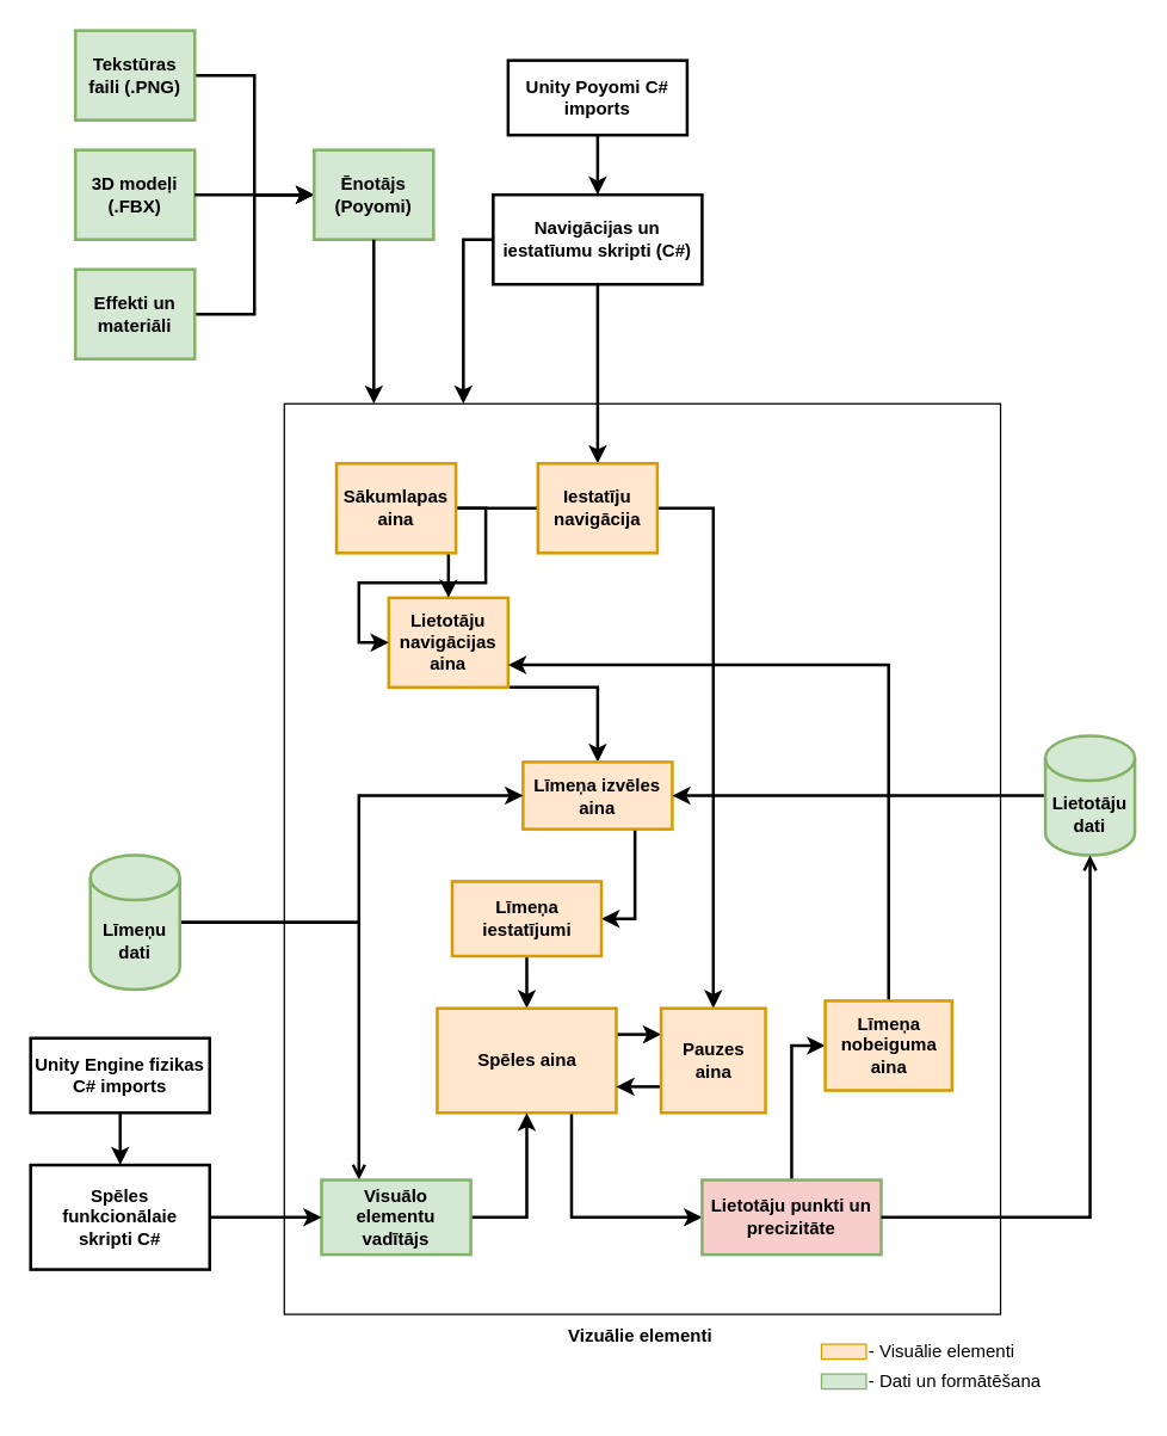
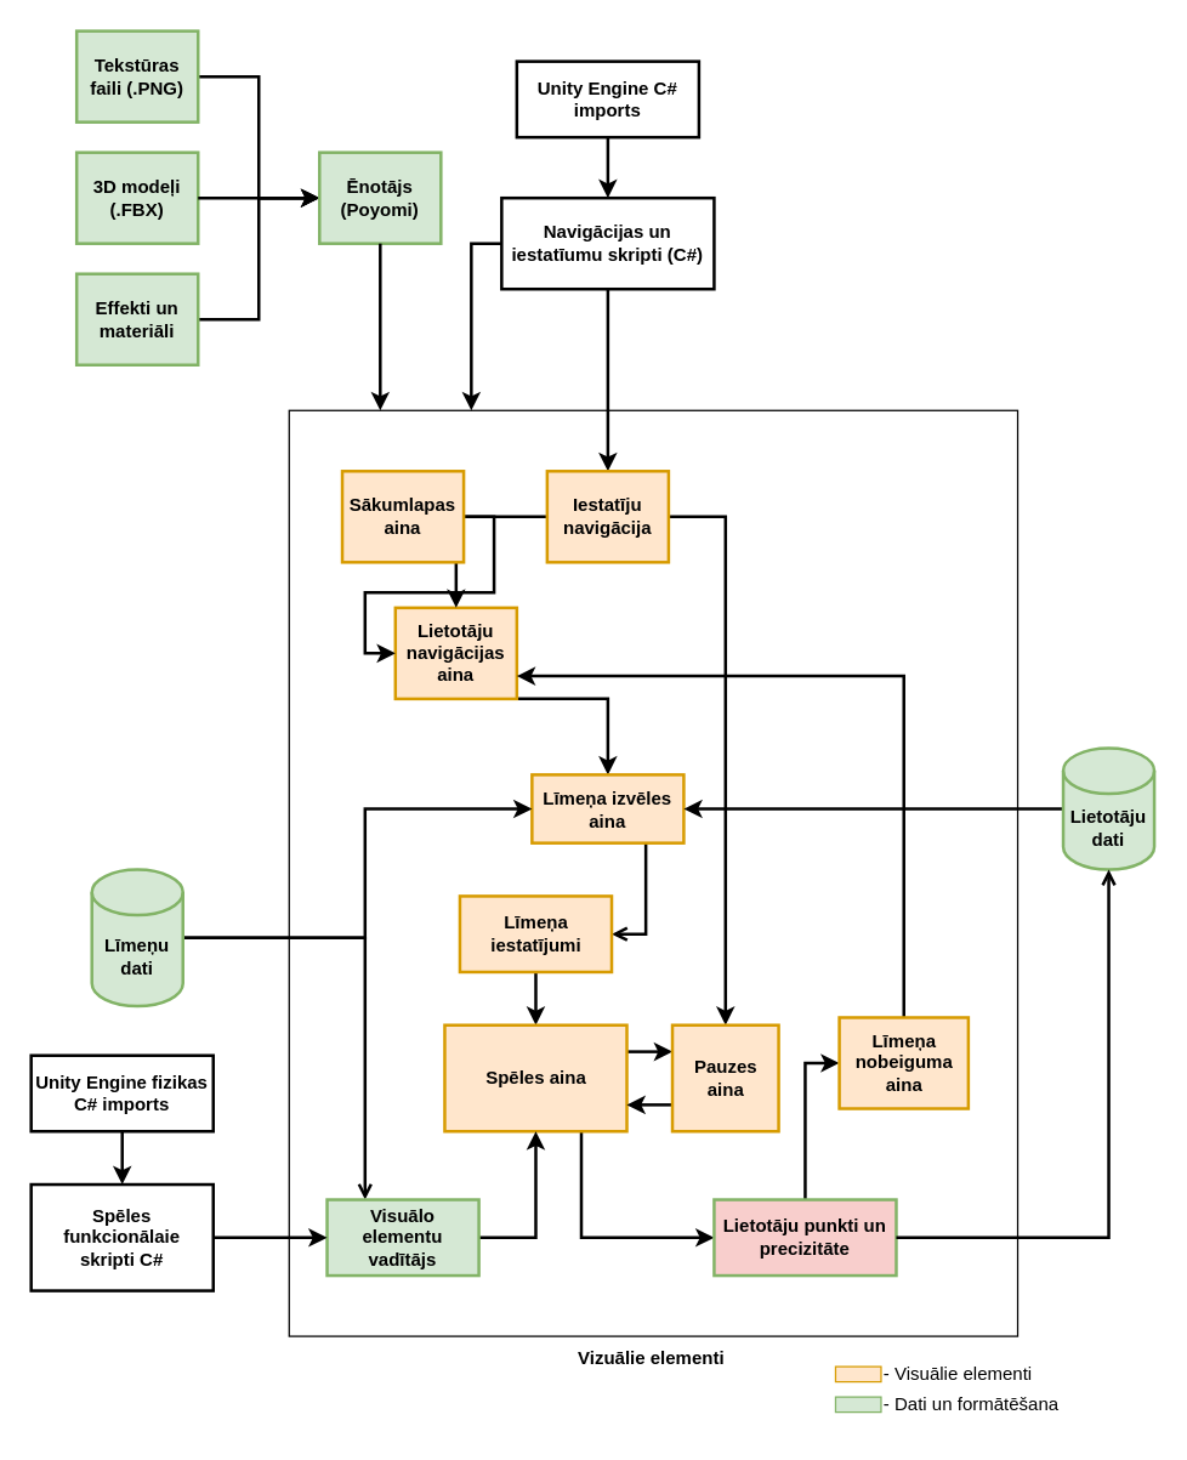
  <mxCell id="0" />
  <mxCell id="1" parent="0" />
  <mxCell id="2" value="" style="rounded=0;whiteSpace=wrap;html=1;" vertex="1" parent="1"><mxGeometry x="190" y="270" width="480" height="610" as="geometry" /></mxCell>
  <mxCell id="3" value="3D modeļi (.FBX)" style="rounded=0;whiteSpace=wrap;html=1;fontStyle=1;strokeWidth=2;fillColor=#d5e8d4;strokeColor=#82b366;" vertex="1" parent="1"><mxGeometry x="50" y="100" width="80" height="60" as="geometry" /></mxCell>
  <mxCell id="4" style="edgeStyle=orthogonalEdgeStyle;rounded=0;orthogonalLoop=1;jettySize=auto;html=1;exitX=1;exitY=0.5;exitDx=0;exitDy=0;strokeWidth=2;entryX=0;entryY=0.5;entryDx=0;entryDy=0;" edge="1" parent="1" source="5" target="9"><mxGeometry relative="1" as="geometry"><mxPoint x="210.034" y="100" as="targetPoint" /></mxGeometry></mxCell>
  <mxCell id="5" value="Tekstūras faili (.PNG)" style="rounded=0;whiteSpace=wrap;html=1;fontStyle=1;strokeWidth=2;fillColor=#d5e8d4;strokeColor=#82b366;" vertex="1" parent="1"><mxGeometry x="50" y="20" width="80" height="60" as="geometry" /></mxCell>
  <mxCell id="6" style="edgeStyle=orthogonalEdgeStyle;rounded=0;orthogonalLoop=1;jettySize=auto;html=1;exitX=1;exitY=0.5;exitDx=0;exitDy=0;strokeWidth=2;entryX=0;entryY=0.5;entryDx=0;entryDy=0;" edge="1" parent="1" source="7" target="9"><mxGeometry relative="1" as="geometry"><mxPoint x="210" y="130" as="targetPoint" /></mxGeometry></mxCell>
  <mxCell id="7" value="Effekti un materiāli" style="rounded=0;whiteSpace=wrap;html=1;fontStyle=1;strokeWidth=2;fillColor=#d5e8d4;strokeColor=#82b366;" vertex="1" parent="1"><mxGeometry x="50" y="180" width="80" height="60" as="geometry" /></mxCell>
  <mxCell id="8" style="edgeStyle=orthogonalEdgeStyle;rounded=0;orthogonalLoop=1;jettySize=auto;html=1;exitX=1;exitY=0.5;exitDx=0;exitDy=0;entryX=0;entryY=0.5;entryDx=0;entryDy=0;strokeWidth=2;" edge="1" parent="1" source="3" target="9"><mxGeometry relative="1" as="geometry"><mxPoint x="170" y="130" as="targetPoint" /><Array as="points" /></mxGeometry></mxCell>
  <mxCell id="9" value="Ēnotājs (Poyomi)" style="rounded=0;whiteSpace=wrap;html=1;fontStyle=1;strokeWidth=2;fillColor=#d5e8d4;strokeColor=#82b366;" vertex="1" parent="1"><mxGeometry x="210" y="100" width="80" height="60" as="geometry" /></mxCell>
  <mxCell id="10" style="edgeStyle=orthogonalEdgeStyle;rounded=0;orthogonalLoop=1;jettySize=auto;html=1;exitX=0;exitY=0.5;exitDx=0;exitDy=0;entryX=0.25;entryY=0;entryDx=0;entryDy=0;strokeColor=default;strokeWidth=2;align=center;verticalAlign=middle;fontFamily=Helvetica;fontSize=12;fontColor=default;fontStyle=1;labelBackgroundColor=default;endArrow=classic;" edge="1" parent="1" source="12" target="2"><mxGeometry relative="1" as="geometry" /></mxCell>
  <mxCell id="11" style="edgeStyle=orthogonalEdgeStyle;rounded=0;orthogonalLoop=1;jettySize=auto;html=1;exitX=0.5;exitY=1;exitDx=0;exitDy=0;entryX=0.5;entryY=0;entryDx=0;entryDy=0;strokeColor=default;strokeWidth=2;align=center;verticalAlign=middle;fontFamily=Helvetica;fontSize=12;fontColor=default;fontStyle=1;labelBackgroundColor=default;endArrow=classic;" edge="1" parent="1" source="12" target="24"><mxGeometry relative="1" as="geometry" /></mxCell>
  <mxCell id="12" value="Navigācijas un iestatīumu skripti (C#)" style="rounded=0;whiteSpace=wrap;html=1;fontStyle=1;strokeWidth=2;" vertex="1" parent="1"><mxGeometry x="330" y="130" width="140" height="60" as="geometry" /></mxCell>
  <mxCell id="13" style="edgeStyle=orthogonalEdgeStyle;rounded=0;orthogonalLoop=1;jettySize=auto;html=1;exitX=0.5;exitY=1;exitDx=0;exitDy=0;entryX=0.5;entryY=0;entryDx=0;entryDy=0;strokeWidth=2;" edge="1" parent="1" source="14" target="18"><mxGeometry relative="1" as="geometry"><Array as="points"><mxPoint x="400" y="500" /><mxPoint x="400" y="500" /></Array></mxGeometry></mxCell>
  <mxCell id="14" value="Lietotāju navigācijas aina" style="rounded=0;whiteSpace=wrap;html=1;fontStyle=1;strokeWidth=2;fillColor=#ffe6cc;strokeColor=#d79b00;" vertex="1" parent="1"><mxGeometry x="260" y="400" width="80" height="60" as="geometry" /></mxCell>
  <mxCell id="15" style="edgeStyle=orthogonalEdgeStyle;rounded=0;orthogonalLoop=1;jettySize=auto;html=1;exitX=0.5;exitY=1;exitDx=0;exitDy=0;entryX=0.5;entryY=0;entryDx=0;entryDy=0;strokeWidth=2;" edge="1" parent="1" source="16" target="12"><mxGeometry relative="1" as="geometry" /></mxCell>
- <mxCell id="16" value="Unity Poyomi C# imports" style="rounded=0;whiteSpace=wrap;html=1;fontStyle=1;strokeWidth=2;" vertex="1" parent="1"><mxGeometry x="340" y="40" width="120" height="50" as="geometry" /></mxCell>
- <mxCell id="17" style="edgeStyle=orthogonalEdgeStyle;rounded=0;orthogonalLoop=1;jettySize=auto;html=1;exitX=0.75;exitY=1;exitDx=0;exitDy=0;entryX=1;entryY=0.5;entryDx=0;entryDy=0;strokeColor=default;strokeWidth=2;align=center;verticalAlign=middle;fontFamily=Helvetica;fontSize=12;fontColor=default;fontStyle=1;labelBackgroundColor=default;endArrow=classic;" edge="1" parent="1" source="18" target="27"><mxGeometry relative="1" as="geometry"><Array as="points"><mxPoint x="425" y="615" /></Array></mxGeometry></mxCell>
+ <mxCell id="16" value="Unity Engine C# imports" style="rounded=0;whiteSpace=wrap;html=1;fontStyle=1;strokeWidth=2;" vertex="1" parent="1"><mxGeometry x="340" y="40" width="120" height="50" as="geometry" /></mxCell>
+ <mxCell id="17" style="edgeStyle=orthogonalEdgeStyle;rounded=0;orthogonalLoop=1;jettySize=auto;html=1;exitX=0.75;exitY=1;exitDx=0;exitDy=0;entryX=1;entryY=0.5;entryDx=0;entryDy=0;strokeColor=default;strokeWidth=2;align=center;verticalAlign=middle;fontFamily=Helvetica;fontSize=12;fontColor=default;fontStyle=1;labelBackgroundColor=default;endArrow=open;" edge="1" parent="1" source="18" target="27"><mxGeometry relative="1" as="geometry"><Array as="points"><mxPoint x="425" y="615" /></Array></mxGeometry></mxCell>
  <mxCell id="18" value="Līmeņa izvēles aina" style="rounded=0;whiteSpace=wrap;html=1;fontStyle=1;strokeWidth=2;fillColor=#ffe6cc;strokeColor=#d79b00;" vertex="1" parent="1"><mxGeometry x="350" y="510" width="100" height="45" as="geometry" /></mxCell>
  <mxCell id="19" style="edgeStyle=orthogonalEdgeStyle;rounded=0;orthogonalLoop=1;jettySize=auto;html=1;exitX=1;exitY=0.5;exitDx=0;exitDy=0;exitPerimeter=0;entryX=0.25;entryY=0;entryDx=0;entryDy=0;strokeColor=default;strokeWidth=2;align=center;verticalAlign=middle;fontFamily=Helvetica;fontSize=12;fontColor=default;fontStyle=1;labelBackgroundColor=default;endArrow=open;" edge="1" parent="1" source="21" target="33"><mxGeometry relative="1" as="geometry" /></mxCell>
  <mxCell id="20" style="edgeStyle=orthogonalEdgeStyle;rounded=0;orthogonalLoop=1;jettySize=auto;html=1;exitX=1;exitY=0.5;exitDx=0;exitDy=0;exitPerimeter=0;entryX=0;entryY=0.5;entryDx=0;entryDy=0;strokeColor=default;strokeWidth=2;align=center;verticalAlign=middle;fontFamily=Helvetica;fontSize=12;fontColor=default;fontStyle=1;labelBackgroundColor=default;endArrow=classic;" edge="1" parent="1" source="21" target="18"><mxGeometry relative="1" as="geometry"><Array as="points"><mxPoint x="240" y="618" /><mxPoint x="240" y="532" /></Array></mxGeometry></mxCell>
  <mxCell id="21" value="&lt;b&gt;Līmeņu dati&lt;/b&gt;" style="shape=cylinder3;whiteSpace=wrap;html=1;boundedLbl=1;backgroundOutline=1;size=15;strokeWidth=2;fillColor=#d5e8d4;strokeColor=#82b366;" vertex="1" parent="1"><mxGeometry x="60" y="572.5" width="60" height="90" as="geometry" /></mxCell>
  <mxCell id="22" value="" style="edgeStyle=orthogonalEdgeStyle;rounded=0;orthogonalLoop=1;jettySize=auto;html=1;strokeColor=default;strokeWidth=2;align=center;verticalAlign=middle;fontFamily=Helvetica;fontSize=12;fontColor=default;fontStyle=1;labelBackgroundColor=default;endArrow=classic;" edge="1" parent="1" source="24" target="14"><mxGeometry relative="1" as="geometry" /></mxCell>
  <mxCell id="23" style="edgeStyle=orthogonalEdgeStyle;rounded=0;orthogonalLoop=1;jettySize=auto;html=1;exitX=1;exitY=0.5;exitDx=0;exitDy=0;strokeColor=default;strokeWidth=2;align=center;verticalAlign=middle;fontFamily=Helvetica;fontSize=12;fontColor=default;fontStyle=1;labelBackgroundColor=default;endArrow=classic;" edge="1" parent="1" source="24" target="43"><mxGeometry relative="1" as="geometry" /></mxCell>
  <mxCell id="24" value="Iestatīju navigācija" style="rounded=0;whiteSpace=wrap;html=1;fontStyle=1;strokeWidth=2;fillColor=#ffe6cc;strokeColor=#d79b00;" vertex="1" parent="1"><mxGeometry x="360" y="310" width="80" height="60" as="geometry" /></mxCell>
  <mxCell id="25" style="edgeStyle=orthogonalEdgeStyle;rounded=0;orthogonalLoop=1;jettySize=auto;html=1;exitX=0.5;exitY=1;exitDx=0;exitDy=0;strokeWidth=2;" edge="1" parent="1" source="9"><mxGeometry relative="1" as="geometry"><mxPoint x="250" y="270" as="targetPoint" /></mxGeometry></mxCell>
  <mxCell id="26" style="edgeStyle=orthogonalEdgeStyle;rounded=0;orthogonalLoop=1;jettySize=auto;html=1;exitX=0.5;exitY=1;exitDx=0;exitDy=0;entryX=0.5;entryY=0;entryDx=0;entryDy=0;strokeColor=default;strokeWidth=2;align=center;verticalAlign=middle;fontFamily=Helvetica;fontSize=12;fontColor=default;fontStyle=1;labelBackgroundColor=default;endArrow=classic;" edge="1" parent="1" source="27" target="31"><mxGeometry relative="1" as="geometry" /></mxCell>
  <mxCell id="27" value="Līmeņa iestatījumi" style="rounded=0;whiteSpace=wrap;html=1;fontStyle=1;strokeWidth=2;fillColor=#ffe6cc;strokeColor=#d79b00;" vertex="1" parent="1"><mxGeometry x="302.5" y="590" width="100" height="50" as="geometry" /></mxCell>
  <mxCell id="28" value="&lt;b&gt;Vizuālie elementi&amp;nbsp;&lt;/b&gt;" style="text;html=1;align=center;verticalAlign=middle;resizable=0;points=[];autosize=1;strokeColor=none;fillColor=none;" vertex="1" parent="1"><mxGeometry x="370" y="880" width="120" height="30" as="geometry" /></mxCell>
  <mxCell id="29" style="edgeStyle=orthogonalEdgeStyle;rounded=0;orthogonalLoop=1;jettySize=auto;html=1;exitX=0.75;exitY=1;exitDx=0;exitDy=0;entryX=0;entryY=0.5;entryDx=0;entryDy=0;strokeColor=default;strokeWidth=2;align=center;verticalAlign=middle;fontFamily=Helvetica;fontSize=12;fontColor=default;fontStyle=1;labelBackgroundColor=default;endArrow=classic;" edge="1" parent="1" source="31" target="41"><mxGeometry relative="1" as="geometry" /></mxCell>
  <mxCell id="30" style="edgeStyle=orthogonalEdgeStyle;rounded=0;orthogonalLoop=1;jettySize=auto;html=1;exitX=1;exitY=0.25;exitDx=0;exitDy=0;entryX=0;entryY=0.25;entryDx=0;entryDy=0;strokeColor=default;strokeWidth=2;align=center;verticalAlign=middle;fontFamily=Helvetica;fontSize=12;fontColor=default;fontStyle=1;labelBackgroundColor=default;endArrow=classic;" edge="1" parent="1" source="31" target="43"><mxGeometry relative="1" as="geometry" /></mxCell>
  <mxCell id="31" value="Spēles aina" style="rounded=0;whiteSpace=wrap;html=1;strokeColor=#d79b00;strokeWidth=2;align=center;verticalAlign=middle;fontFamily=Helvetica;fontSize=12;fontStyle=1;fillColor=#ffe6cc;" vertex="1" parent="1"><mxGeometry x="292.5" y="675" width="120" height="70" as="geometry" /></mxCell>
  <mxCell id="32" style="edgeStyle=orthogonalEdgeStyle;rounded=0;orthogonalLoop=1;jettySize=auto;html=1;exitX=1;exitY=0.5;exitDx=0;exitDy=0;entryX=0.5;entryY=1;entryDx=0;entryDy=0;strokeColor=default;strokeWidth=2;align=center;verticalAlign=middle;fontFamily=Helvetica;fontSize=12;fontColor=default;fontStyle=1;labelBackgroundColor=default;endArrow=classic;" edge="1" parent="1" source="33" target="31"><mxGeometry relative="1" as="geometry" /></mxCell>
  <mxCell id="33" value="Visuālo elementu vadītājs" style="rounded=0;whiteSpace=wrap;html=1;fontStyle=1;strokeWidth=2;fillColor=#d5e8d4;strokeColor=#82b366;" vertex="1" parent="1"><mxGeometry x="215" y="790" width="100" height="50" as="geometry" /></mxCell>
  <mxCell id="34" value="" style="rounded=0;whiteSpace=wrap;html=1;strokeColor=#d79b00;strokeWidth=1;align=center;verticalAlign=middle;fontFamily=Helvetica;fontSize=12;fontStyle=1;fillColor=#ffe6cc;" vertex="1" parent="1"><mxGeometry x="550" y="900" width="30" height="10" as="geometry" /></mxCell>
  <mxCell id="35" value="" style="rounded=0;whiteSpace=wrap;html=1;strokeColor=#82b366;strokeWidth=1;align=center;verticalAlign=middle;fontFamily=Helvetica;fontSize=12;fontStyle=1;fillColor=#d5e8d4;" vertex="1" parent="1"><mxGeometry x="550" y="920" width="30" height="10" as="geometry" /></mxCell>
  <mxCell id="36" value="- Visuālie elementi" style="text;html=1;align=left;verticalAlign=middle;resizable=0;points=[];autosize=1;strokeColor=none;fillColor=none;fontFamily=Helvetica;fontSize=12;fontColor=default;fontStyle=0;" vertex="1" parent="1"><mxGeometry x="580" y="890" width="120" height="30" as="geometry" /></mxCell>
  <mxCell id="37" value="- Dati un formātēšana" style="text;html=1;align=left;verticalAlign=middle;resizable=0;points=[];autosize=1;strokeColor=none;fillColor=none;fontFamily=Helvetica;fontSize=12;fontColor=default;fontStyle=0;" vertex="1" parent="1"><mxGeometry x="580" y="910" width="140" height="30" as="geometry" /></mxCell>
  <mxCell id="38" style="edgeStyle=orthogonalEdgeStyle;rounded=0;orthogonalLoop=1;jettySize=auto;html=1;exitX=1;exitY=0.5;exitDx=0;exitDy=0;entryX=0;entryY=0.5;entryDx=0;entryDy=0;strokeColor=default;strokeWidth=2;align=center;verticalAlign=middle;fontFamily=Helvetica;fontSize=12;fontColor=default;fontStyle=1;labelBackgroundColor=default;endArrow=classic;" edge="1" parent="1" source="39" target="14"><mxGeometry relative="1" as="geometry" /></mxCell>
  <mxCell id="39" value="Sākumlapas aina" style="rounded=0;whiteSpace=wrap;html=1;fontStyle=1;strokeWidth=2;fillColor=#ffe6cc;strokeColor=#d79b00;" vertex="1" parent="1"><mxGeometry x="225" y="310" width="80" height="60" as="geometry" /></mxCell>
  <mxCell id="40" style="edgeStyle=orthogonalEdgeStyle;rounded=0;orthogonalLoop=1;jettySize=auto;html=1;exitX=0.5;exitY=0;exitDx=0;exitDy=0;entryX=0;entryY=0.5;entryDx=0;entryDy=0;strokeColor=default;strokeWidth=2;align=center;verticalAlign=middle;fontFamily=Helvetica;fontSize=12;fontColor=default;fontStyle=1;labelBackgroundColor=default;endArrow=classic;" edge="1" parent="1" source="41" target="45"><mxGeometry relative="1" as="geometry" /></mxCell>
  <mxCell id="41" value="Lietotāju punkti un precizitāte" style="rounded=0;whiteSpace=wrap;html=1;strokeColor=#82b366;strokeWidth=2;align=center;verticalAlign=middle;fontFamily=Helvetica;fontSize=12;fontStyle=1;fillColor=#f8cecc;" vertex="1" parent="1"><mxGeometry x="470" y="790" width="120" height="50" as="geometry" /></mxCell>
  <mxCell id="42" style="edgeStyle=orthogonalEdgeStyle;rounded=0;orthogonalLoop=1;jettySize=auto;html=1;exitX=0;exitY=0.75;exitDx=0;exitDy=0;entryX=1;entryY=0.75;entryDx=0;entryDy=0;strokeColor=default;strokeWidth=2;align=center;verticalAlign=middle;fontFamily=Helvetica;fontSize=12;fontColor=default;fontStyle=1;labelBackgroundColor=default;endArrow=classic;" edge="1" parent="1" source="43" target="31"><mxGeometry relative="1" as="geometry" /></mxCell>
  <mxCell id="43" value="Pauzes aina" style="rounded=0;whiteSpace=wrap;html=1;fontStyle=1;strokeWidth=2;fillColor=#ffe6cc;strokeColor=#d79b00;" vertex="1" parent="1"><mxGeometry x="442.5" y="675" width="70" height="70" as="geometry" /></mxCell>
  <mxCell id="44" style="edgeStyle=orthogonalEdgeStyle;rounded=0;orthogonalLoop=1;jettySize=auto;html=1;exitX=0.5;exitY=0;exitDx=0;exitDy=0;entryX=1;entryY=0.75;entryDx=0;entryDy=0;strokeColor=default;strokeWidth=2;align=center;verticalAlign=middle;fontFamily=Helvetica;fontSize=12;fontColor=default;fontStyle=1;labelBackgroundColor=default;endArrow=classic;" edge="1" parent="1" source="45" target="14"><mxGeometry relative="1" as="geometry" /></mxCell>
  <mxCell id="45" value="Līmeņa nobeiguma aina" style="rounded=0;whiteSpace=wrap;html=1;strokeColor=#d79b00;strokeWidth=2;align=center;verticalAlign=middle;fontFamily=Helvetica;fontSize=12;fontStyle=1;fillColor=#ffe6cc;" vertex="1" parent="1"><mxGeometry x="552.5" y="670" width="85" height="60" as="geometry" /></mxCell>
  <mxCell id="46" style="edgeStyle=orthogonalEdgeStyle;rounded=0;orthogonalLoop=1;jettySize=auto;html=1;exitX=0;exitY=0.5;exitDx=0;exitDy=0;exitPerimeter=0;strokeColor=default;strokeWidth=2;align=center;verticalAlign=middle;fontFamily=Helvetica;fontSize=12;fontColor=default;fontStyle=1;labelBackgroundColor=default;endArrow=classic;" edge="1" parent="1" source="47" target="18"><mxGeometry relative="1" as="geometry" /></mxCell>
  <mxCell id="47" value="&lt;b&gt;Lietotāju dati&lt;/b&gt;" style="shape=cylinder3;whiteSpace=wrap;html=1;boundedLbl=1;backgroundOutline=1;size=15;strokeWidth=2;fillColor=#d5e8d4;strokeColor=#82b366;" vertex="1" parent="1"><mxGeometry x="700" y="492.5" width="60" height="80" as="geometry" /></mxCell>
  <mxCell id="48" style="edgeStyle=orthogonalEdgeStyle;rounded=0;orthogonalLoop=1;jettySize=auto;html=1;exitX=1;exitY=0.5;exitDx=0;exitDy=0;entryX=0.5;entryY=1;entryDx=0;entryDy=0;entryPerimeter=0;strokeColor=default;strokeWidth=2;align=center;verticalAlign=middle;fontFamily=Helvetica;fontSize=12;fontColor=default;fontStyle=1;labelBackgroundColor=default;endArrow=open;" edge="1" parent="1" source="41" target="47"><mxGeometry relative="1" as="geometry" /></mxCell>
  <mxCell id="49" style="edgeStyle=orthogonalEdgeStyle;rounded=0;orthogonalLoop=1;jettySize=auto;html=1;exitX=1;exitY=0.5;exitDx=0;exitDy=0;strokeColor=default;strokeWidth=2;align=center;verticalAlign=middle;fontFamily=Helvetica;fontSize=12;fontColor=default;fontStyle=1;labelBackgroundColor=default;endArrow=classic;" edge="1" parent="1" source="50" target="33"><mxGeometry relative="1" as="geometry" /></mxCell>
  <mxCell id="50" value="Spēles funkcionālaie &lt;br&gt;skripti C#" style="rounded=0;whiteSpace=wrap;html=1;fontStyle=1;strokeWidth=2;" vertex="1" parent="1"><mxGeometry x="20" y="780" width="120" height="70" as="geometry" /></mxCell>
  <mxCell id="51" style="edgeStyle=orthogonalEdgeStyle;rounded=0;orthogonalLoop=1;jettySize=auto;html=1;exitX=0.5;exitY=1;exitDx=0;exitDy=0;entryX=0.5;entryY=0;entryDx=0;entryDy=0;strokeWidth=2;" edge="1" parent="1" source="52" target="50"><mxGeometry relative="1" as="geometry" /></mxCell>
  <mxCell id="52" value="Unity Engine fizikas C# imports" style="rounded=0;whiteSpace=wrap;html=1;fontStyle=1;strokeWidth=2;" vertex="1" parent="1"><mxGeometry x="20" y="695" width="120" height="50" as="geometry" /></mxCell>
